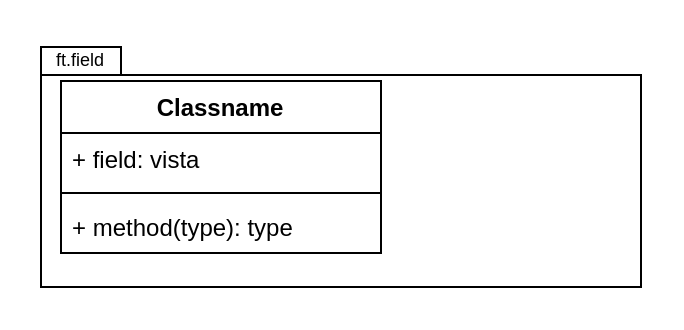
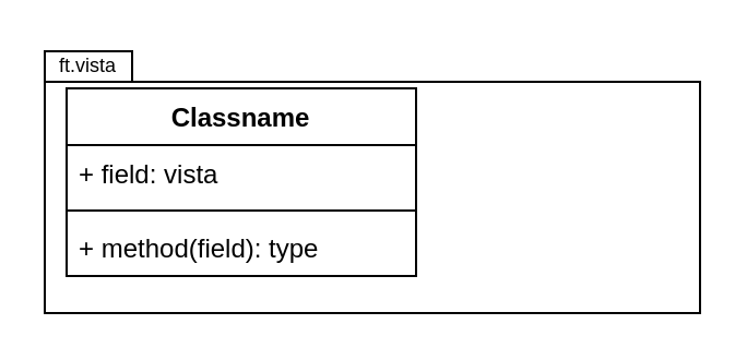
  <mxCell id="0" />
  <mxCell id="1" parent="0" />
  <mxCell id="2" value="" style="shape=folder;fontStyle=1;spacingTop=10;tabWidth=40;tabHeight=14;tabPosition=left;html=1;" vertex="1" parent="1"><mxGeometry x="20" y="23" width="300" height="120" as="geometry" /></mxCell>
  <mxCell id="3" value="Classname" style="swimlane;fontStyle=1;align=center;verticalAlign=top;childLayout=stackLayout;horizontal=1;startSize=26;horizontalStack=0;resizeParent=1;resizeParentMax=0;resizeLast=0;collapsible=1;marginBottom=0;" vertex="1" parent="1"><mxGeometry x="30" y="40" width="160" height="86" as="geometry" /></mxCell>
  <mxCell id="4" value="+ field: vista" style="text;strokeColor=none;fillColor=none;align=left;verticalAlign=top;spacingLeft=4;spacingRight=4;overflow=hidden;rotatable=0;points=[[0,0.5],[1,0.5]];portConstraint=eastwest;" vertex="1" parent="3"><mxGeometry y="26" width="160" height="26" as="geometry" /></mxCell>
  <mxCell id="5" value="" style="line;strokeWidth=1;fillColor=none;align=left;verticalAlign=middle;spacingTop=-1;spacingLeft=3;spacingRight=3;rotatable=0;labelPosition=right;points=[];portConstraint=eastwest;" vertex="1" parent="3"><mxGeometry y="52" width="160" height="8" as="geometry" /></mxCell>
- <mxCell id="6" value="+ method(type): type" style="text;strokeColor=none;fillColor=none;align=left;verticalAlign=top;spacingLeft=4;spacingRight=4;overflow=hidden;rotatable=0;points=[[0,0.5],[1,0.5]];portConstraint=eastwest;" vertex="1" parent="3"><mxGeometry y="60" width="160" height="26" as="geometry" /></mxCell>
- <mxCell id="7" value="ft.field&lt;br style=&quot;font-size: 9px;&quot;&gt;" style="text;html=1;strokeColor=none;fillColor=none;align=center;verticalAlign=middle;whiteSpace=wrap;rounded=0;fontSize=9;" vertex="1" parent="1"><mxGeometry x="20" y="20" width="40" height="20" as="geometry" /></mxCell>
+ <mxCell id="6" value="+ method(field): type" style="text;strokeColor=none;fillColor=none;align=left;verticalAlign=top;spacingLeft=4;spacingRight=4;overflow=hidden;rotatable=0;points=[[0,0.5],[1,0.5]];portConstraint=eastwest;" vertex="1" parent="3"><mxGeometry y="60" width="160" height="26" as="geometry" /></mxCell>
+ <mxCell id="7" value="ft.vista&lt;br style=&quot;font-size: 9px;&quot;&gt;" style="text;html=1;strokeColor=none;fillColor=none;align=center;verticalAlign=middle;whiteSpace=wrap;rounded=0;fontSize=9;" vertex="1" parent="1"><mxGeometry x="20" y="20" width="40" height="20" as="geometry" /></mxCell>
